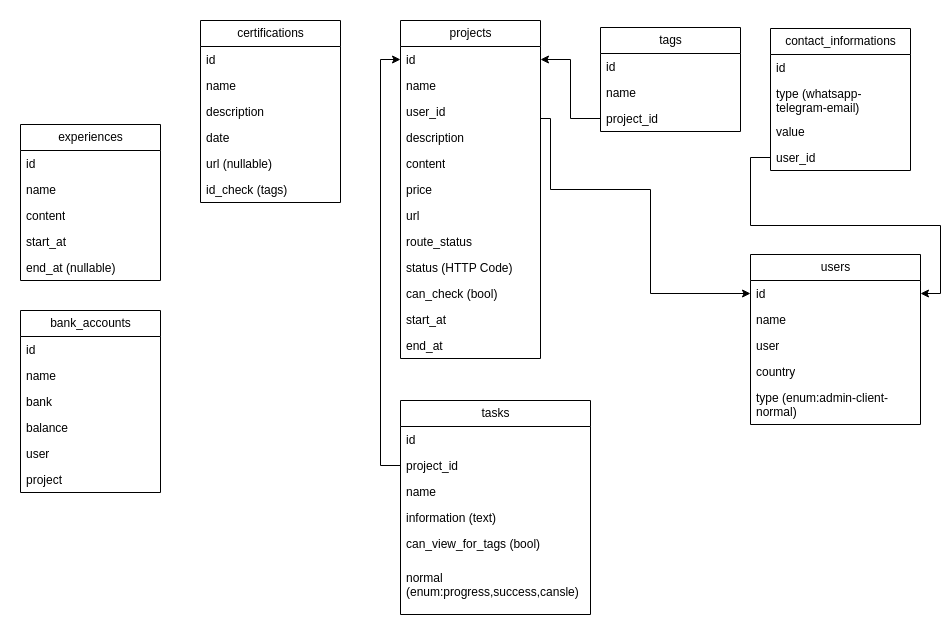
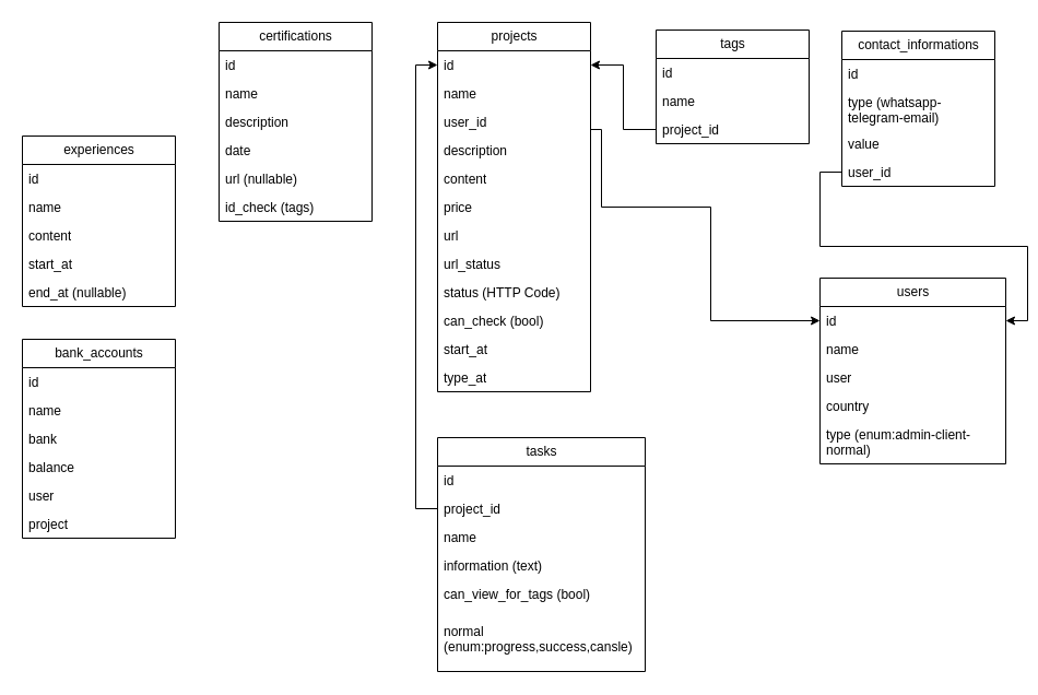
  <mxCell id="0" />
  <mxCell id="1" parent="0" />
  <mxCell id="2" value="users" style="swimlane;fontStyle=0;childLayout=stackLayout;horizontal=1;startSize=26;fillColor=none;horizontalStack=0;resizeParent=1;resizeParentMax=0;resizeLast=0;collapsible=1;marginBottom=0;html=1;" parent="1" vertex="1"><mxGeometry x="750" y="254" width="170" height="170" as="geometry"><mxRectangle x="910" y="444" width="70" height="30" as="alternateBounds" /></mxGeometry></mxCell>
  <mxCell id="3" value="id" style="text;strokeColor=none;fillColor=none;align=left;verticalAlign=top;spacingLeft=4;spacingRight=4;overflow=hidden;rotatable=0;points=[[0,0.5],[1,0.5]];portConstraint=eastwest;whiteSpace=wrap;html=1;" parent="2" vertex="1"><mxGeometry y="26" width="170" height="26" as="geometry" /></mxCell>
  <mxCell id="4" value="name&lt;span style=&quot;white-space: pre;&quot;&gt;&#09;&lt;/span&gt;" style="text;strokeColor=none;fillColor=none;align=left;verticalAlign=top;spacingLeft=4;spacingRight=4;overflow=hidden;rotatable=0;points=[[0,0.5],[1,0.5]];portConstraint=eastwest;whiteSpace=wrap;html=1;" parent="2" vertex="1"><mxGeometry y="52" width="170" height="26" as="geometry" /></mxCell>
  <mxCell id="5" value="user" style="text;strokeColor=none;fillColor=none;align=left;verticalAlign=top;spacingLeft=4;spacingRight=4;overflow=hidden;rotatable=0;points=[[0,0.5],[1,0.5]];portConstraint=eastwest;whiteSpace=wrap;html=1;" parent="2" vertex="1"><mxGeometry y="78" width="170" height="26" as="geometry" /></mxCell>
  <mxCell id="6" value="country" style="text;strokeColor=none;fillColor=none;align=left;verticalAlign=top;spacingLeft=4;spacingRight=4;overflow=hidden;rotatable=0;points=[[0,0.5],[1,0.5]];portConstraint=eastwest;whiteSpace=wrap;html=1;" vertex="1" parent="2"><mxGeometry y="104" width="170" height="26" as="geometry" /></mxCell>
  <mxCell id="7" value="type (enum:admin-client-normal)" style="text;strokeColor=none;fillColor=none;align=left;verticalAlign=top;spacingLeft=4;spacingRight=4;overflow=hidden;rotatable=0;points=[[0,0.5],[1,0.5]];portConstraint=eastwest;whiteSpace=wrap;html=1;" vertex="1" parent="2"><mxGeometry y="130" width="170" height="40" as="geometry" /></mxCell>
  <mxCell id="8" value="projects" style="swimlane;fontStyle=0;childLayout=stackLayout;horizontal=1;startSize=26;fillColor=none;horizontalStack=0;resizeParent=1;resizeParentMax=0;resizeLast=0;collapsible=1;marginBottom=0;html=1;" parent="1" vertex="1"><mxGeometry x="400" y="20" width="140" height="338" as="geometry" /></mxCell>
  <mxCell id="9" value="id" style="text;strokeColor=none;fillColor=none;align=left;verticalAlign=top;spacingLeft=4;spacingRight=4;overflow=hidden;rotatable=0;points=[[0,0.5],[1,0.5]];portConstraint=eastwest;whiteSpace=wrap;html=1;" parent="8" vertex="1"><mxGeometry y="26" width="140" height="26" as="geometry" /></mxCell>
  <mxCell id="10" value="name&lt;span style=&quot;white-space: pre;&quot;&gt;&#09;&lt;/span&gt;" style="text;strokeColor=none;fillColor=none;align=left;verticalAlign=top;spacingLeft=4;spacingRight=4;overflow=hidden;rotatable=0;points=[[0,0.5],[1,0.5]];portConstraint=eastwest;whiteSpace=wrap;html=1;" parent="8" vertex="1"><mxGeometry y="52" width="140" height="26" as="geometry" /></mxCell>
  <mxCell id="11" value="user_id" style="text;strokeColor=none;fillColor=none;align=left;verticalAlign=top;spacingLeft=4;spacingRight=4;overflow=hidden;rotatable=0;points=[[0,0.5],[1,0.5]];portConstraint=eastwest;whiteSpace=wrap;html=1;" parent="8" vertex="1"><mxGeometry y="78" width="140" height="26" as="geometry" /></mxCell>
  <mxCell id="12" value="description" style="text;strokeColor=none;fillColor=none;align=left;verticalAlign=top;spacingLeft=4;spacingRight=4;overflow=hidden;rotatable=0;points=[[0,0.5],[1,0.5]];portConstraint=eastwest;whiteSpace=wrap;html=1;" parent="8" vertex="1"><mxGeometry y="104" width="140" height="26" as="geometry" /></mxCell>
  <mxCell id="13" value="content" style="text;strokeColor=none;fillColor=none;align=left;verticalAlign=top;spacingLeft=4;spacingRight=4;overflow=hidden;rotatable=0;points=[[0,0.5],[1,0.5]];portConstraint=eastwest;whiteSpace=wrap;html=1;" vertex="1" parent="8"><mxGeometry y="130" width="140" height="26" as="geometry" /></mxCell>
  <mxCell id="14" value="price" style="text;strokeColor=none;fillColor=none;align=left;verticalAlign=top;spacingLeft=4;spacingRight=4;overflow=hidden;rotatable=0;points=[[0,0.5],[1,0.5]];portConstraint=eastwest;whiteSpace=wrap;html=1;" parent="8" vertex="1"><mxGeometry y="156" width="140" height="26" as="geometry" /></mxCell>
  <mxCell id="15" value="url" style="text;strokeColor=none;fillColor=none;align=left;verticalAlign=top;spacingLeft=4;spacingRight=4;overflow=hidden;rotatable=0;points=[[0,0.5],[1,0.5]];portConstraint=eastwest;whiteSpace=wrap;html=1;" parent="8" vertex="1"><mxGeometry y="182" width="140" height="26" as="geometry" /></mxCell>
- <mxCell id="16" value="route_status" style="text;strokeColor=none;fillColor=none;align=left;verticalAlign=top;spacingLeft=4;spacingRight=4;overflow=hidden;rotatable=0;points=[[0,0.5],[1,0.5]];portConstraint=eastwest;whiteSpace=wrap;html=1;" parent="8" vertex="1"><mxGeometry y="208" width="140" height="26" as="geometry" /></mxCell>
+ <mxCell id="16" value="url_status" style="text;strokeColor=none;fillColor=none;align=left;verticalAlign=top;spacingLeft=4;spacingRight=4;overflow=hidden;rotatable=0;points=[[0,0.5],[1,0.5]];portConstraint=eastwest;whiteSpace=wrap;html=1;" parent="8" vertex="1"><mxGeometry y="208" width="140" height="26" as="geometry" /></mxCell>
  <mxCell id="17" value="status (HTTP Code)" style="text;strokeColor=none;fillColor=none;align=left;verticalAlign=top;spacingLeft=4;spacingRight=4;overflow=hidden;rotatable=0;points=[[0,0.5],[1,0.5]];portConstraint=eastwest;whiteSpace=wrap;html=1;" parent="8" vertex="1"><mxGeometry y="234" width="140" height="26" as="geometry" /></mxCell>
  <mxCell id="18" value="can_check (bool)" style="text;strokeColor=none;fillColor=none;align=left;verticalAlign=top;spacingLeft=4;spacingRight=4;overflow=hidden;rotatable=0;points=[[0,0.5],[1,0.5]];portConstraint=eastwest;whiteSpace=wrap;html=1;" parent="8" vertex="1"><mxGeometry y="260" width="140" height="26" as="geometry" /></mxCell>
  <mxCell id="19" value="start_at" style="text;strokeColor=none;fillColor=none;align=left;verticalAlign=top;spacingLeft=4;spacingRight=4;overflow=hidden;rotatable=0;points=[[0,0.5],[1,0.5]];portConstraint=eastwest;whiteSpace=wrap;html=1;" parent="8" vertex="1"><mxGeometry y="286" width="140" height="26" as="geometry" /></mxCell>
- <mxCell id="20" value="end_at" style="text;strokeColor=none;fillColor=none;align=left;verticalAlign=top;spacingLeft=4;spacingRight=4;overflow=hidden;rotatable=0;points=[[0,0.5],[1,0.5]];portConstraint=eastwest;whiteSpace=wrap;html=1;" parent="8" vertex="1"><mxGeometry y="312" width="140" height="26" as="geometry" /></mxCell>
+ <mxCell id="20" value="type_at" style="text;strokeColor=none;fillColor=none;align=left;verticalAlign=top;spacingLeft=4;spacingRight=4;overflow=hidden;rotatable=0;points=[[0,0.5],[1,0.5]];portConstraint=eastwest;whiteSpace=wrap;html=1;" parent="8" vertex="1"><mxGeometry y="312" width="140" height="26" as="geometry" /></mxCell>
  <mxCell id="21" value="tags" style="swimlane;fontStyle=0;childLayout=stackLayout;horizontal=1;startSize=26;fillColor=none;horizontalStack=0;resizeParent=1;resizeParentMax=0;resizeLast=0;collapsible=1;marginBottom=0;html=1;" parent="1" vertex="1"><mxGeometry x="600" y="27" width="140" height="104" as="geometry" /></mxCell>
  <mxCell id="22" value="id" style="text;strokeColor=none;fillColor=none;align=left;verticalAlign=top;spacingLeft=4;spacingRight=4;overflow=hidden;rotatable=0;points=[[0,0.5],[1,0.5]];portConstraint=eastwest;whiteSpace=wrap;html=1;" parent="21" vertex="1"><mxGeometry y="26" width="140" height="26" as="geometry" /></mxCell>
  <mxCell id="23" value="name" style="text;strokeColor=none;fillColor=none;align=left;verticalAlign=top;spacingLeft=4;spacingRight=4;overflow=hidden;rotatable=0;points=[[0,0.5],[1,0.5]];portConstraint=eastwest;whiteSpace=wrap;html=1;" parent="21" vertex="1"><mxGeometry y="52" width="140" height="26" as="geometry" /></mxCell>
  <mxCell id="24" value="project_id" style="text;strokeColor=none;fillColor=none;align=left;verticalAlign=top;spacingLeft=4;spacingRight=4;overflow=hidden;rotatable=0;points=[[0,0.5],[1,0.5]];portConstraint=eastwest;whiteSpace=wrap;html=1;" parent="21" vertex="1"><mxGeometry y="78" width="140" height="26" as="geometry" /></mxCell>
  <mxCell id="25" value="&lt;span style=&quot;text-align: left; text-wrap-mode: wrap;&quot;&gt;contact_informations&lt;/span&gt;" style="swimlane;fontStyle=0;childLayout=stackLayout;horizontal=1;startSize=26;fillColor=none;horizontalStack=0;resizeParent=1;resizeParentMax=0;resizeLast=0;collapsible=1;marginBottom=0;html=1;" parent="1" vertex="1"><mxGeometry x="770" y="28" width="140" height="142" as="geometry" /></mxCell>
  <mxCell id="26" value="id" style="text;strokeColor=none;fillColor=none;align=left;verticalAlign=top;spacingLeft=4;spacingRight=4;overflow=hidden;rotatable=0;points=[[0,0.5],[1,0.5]];portConstraint=eastwest;whiteSpace=wrap;html=1;" parent="25" vertex="1"><mxGeometry y="26" width="140" height="26" as="geometry" /></mxCell>
  <mxCell id="27" value="type (whatsapp-telegram-email)" style="text;strokeColor=none;fillColor=none;align=left;verticalAlign=top;spacingLeft=4;spacingRight=4;overflow=hidden;rotatable=0;points=[[0,0.5],[1,0.5]];portConstraint=eastwest;whiteSpace=wrap;html=1;" parent="25" vertex="1"><mxGeometry y="52" width="140" height="38" as="geometry" /></mxCell>
  <mxCell id="28" value="value" style="text;strokeColor=none;fillColor=none;align=left;verticalAlign=top;spacingLeft=4;spacingRight=4;overflow=hidden;rotatable=0;points=[[0,0.5],[1,0.5]];portConstraint=eastwest;whiteSpace=wrap;html=1;" parent="25" vertex="1"><mxGeometry y="90" width="140" height="26" as="geometry" /></mxCell>
  <mxCell id="29" value="user_id" style="text;strokeColor=none;fillColor=none;align=left;verticalAlign=top;spacingLeft=4;spacingRight=4;overflow=hidden;rotatable=0;points=[[0,0.5],[1,0.5]];portConstraint=eastwest;whiteSpace=wrap;html=1;" parent="25" vertex="1"><mxGeometry y="116" width="140" height="26" as="geometry" /></mxCell>
  <mxCell id="30" style="edgeStyle=orthogonalEdgeStyle;rounded=0;orthogonalLoop=1;jettySize=auto;html=1;" parent="1" source="29" target="3" edge="1"><mxGeometry relative="1" as="geometry"><mxPoint x="710" y="189" as="targetPoint" /></mxGeometry></mxCell>
  <mxCell id="31" value="tasks" style="swimlane;fontStyle=0;childLayout=stackLayout;horizontal=1;startSize=26;fillColor=none;horizontalStack=0;resizeParent=1;resizeParentMax=0;resizeLast=0;collapsible=1;marginBottom=0;html=1;" parent="1" vertex="1"><mxGeometry x="400" y="400" width="190" height="214" as="geometry" /></mxCell>
  <mxCell id="32" value="id" style="text;strokeColor=none;fillColor=none;align=left;verticalAlign=top;spacingLeft=4;spacingRight=4;overflow=hidden;rotatable=0;points=[[0,0.5],[1,0.5]];portConstraint=eastwest;whiteSpace=wrap;html=1;" parent="31" vertex="1"><mxGeometry y="26" width="190" height="26" as="geometry" /></mxCell>
  <mxCell id="33" value="project_id" style="text;strokeColor=none;fillColor=none;align=left;verticalAlign=top;spacingLeft=4;spacingRight=4;overflow=hidden;rotatable=0;points=[[0,0.5],[1,0.5]];portConstraint=eastwest;whiteSpace=wrap;html=1;" parent="31" vertex="1"><mxGeometry y="52" width="190" height="26" as="geometry" /></mxCell>
  <mxCell id="34" value="name" style="text;strokeColor=none;fillColor=none;align=left;verticalAlign=top;spacingLeft=4;spacingRight=4;overflow=hidden;rotatable=0;points=[[0,0.5],[1,0.5]];portConstraint=eastwest;whiteSpace=wrap;html=1;" parent="31" vertex="1"><mxGeometry y="78" width="190" height="26" as="geometry" /></mxCell>
  <mxCell id="35" value="information (text)" style="text;strokeColor=none;fillColor=none;align=left;verticalAlign=top;spacingLeft=4;spacingRight=4;overflow=hidden;rotatable=0;points=[[0,0.5],[1,0.5]];portConstraint=eastwest;whiteSpace=wrap;html=1;" parent="31" vertex="1"><mxGeometry y="104" width="190" height="26" as="geometry" /></mxCell>
  <mxCell id="36" value="can_view_for_tags (bool)" style="text;strokeColor=none;fillColor=none;align=left;verticalAlign=top;spacingLeft=4;spacingRight=4;overflow=hidden;rotatable=0;points=[[0,0.5],[1,0.5]];portConstraint=eastwest;whiteSpace=wrap;html=1;" parent="31" vertex="1"><mxGeometry y="130" width="190" height="34" as="geometry" /></mxCell>
  <mxCell id="37" value="normal (enum:progress,success,cansle)" style="text;strokeColor=none;fillColor=none;align=left;verticalAlign=top;spacingLeft=4;spacingRight=4;overflow=hidden;rotatable=0;points=[[0,0.5],[1,0.5]];portConstraint=eastwest;whiteSpace=wrap;html=1;" parent="31" vertex="1"><mxGeometry y="164" width="190" height="50" as="geometry" /></mxCell>
  <mxCell id="38" style="edgeStyle=orthogonalEdgeStyle;rounded=0;orthogonalLoop=1;jettySize=auto;html=1;entryX=0;entryY=0.5;entryDx=0;entryDy=0;" parent="1" source="11" target="3" edge="1"><mxGeometry relative="1" as="geometry"><Array as="points"><mxPoint x="550" y="118" /><mxPoint x="550" y="189" /><mxPoint x="650" y="189" /><mxPoint x="650" y="293" /></Array><mxPoint x="570" y="189" as="targetPoint" /></mxGeometry></mxCell>
  <mxCell id="39" style="edgeStyle=orthogonalEdgeStyle;rounded=0;orthogonalLoop=1;jettySize=auto;html=1;entryX=0;entryY=0.5;entryDx=0;entryDy=0;" parent="1" source="33" target="9" edge="1"><mxGeometry relative="1" as="geometry" /></mxCell>
  <mxCell id="40" value="experiences" style="swimlane;fontStyle=0;childLayout=stackLayout;horizontal=1;startSize=26;fillColor=none;horizontalStack=0;resizeParent=1;resizeParentMax=0;resizeLast=0;collapsible=1;marginBottom=0;html=1;" parent="1" vertex="1"><mxGeometry x="20" y="124" width="140" height="156" as="geometry" /></mxCell>
  <mxCell id="41" value="id" style="text;strokeColor=none;fillColor=none;align=left;verticalAlign=top;spacingLeft=4;spacingRight=4;overflow=hidden;rotatable=0;points=[[0,0.5],[1,0.5]];portConstraint=eastwest;whiteSpace=wrap;html=1;" parent="40" vertex="1"><mxGeometry y="26" width="140" height="26" as="geometry" /></mxCell>
  <mxCell id="42" value="name" style="text;strokeColor=none;fillColor=none;align=left;verticalAlign=top;spacingLeft=4;spacingRight=4;overflow=hidden;rotatable=0;points=[[0,0.5],[1,0.5]];portConstraint=eastwest;whiteSpace=wrap;html=1;" parent="40" vertex="1"><mxGeometry y="52" width="140" height="26" as="geometry" /></mxCell>
  <mxCell id="43" value="content" style="text;strokeColor=none;fillColor=none;align=left;verticalAlign=top;spacingLeft=4;spacingRight=4;overflow=hidden;rotatable=0;points=[[0,0.5],[1,0.5]];portConstraint=eastwest;whiteSpace=wrap;html=1;" parent="40" vertex="1"><mxGeometry y="78" width="140" height="26" as="geometry" /></mxCell>
  <mxCell id="44" value="start_at" style="text;strokeColor=none;fillColor=none;align=left;verticalAlign=top;spacingLeft=4;spacingRight=4;overflow=hidden;rotatable=0;points=[[0,0.5],[1,0.5]];portConstraint=eastwest;whiteSpace=wrap;html=1;" parent="40" vertex="1"><mxGeometry y="104" width="140" height="26" as="geometry" /></mxCell>
  <mxCell id="45" value="end_at (nullable)" style="text;strokeColor=none;fillColor=none;align=left;verticalAlign=top;spacingLeft=4;spacingRight=4;overflow=hidden;rotatable=0;points=[[0,0.5],[1,0.5]];portConstraint=eastwest;whiteSpace=wrap;html=1;" parent="40" vertex="1"><mxGeometry y="130" width="140" height="26" as="geometry" /></mxCell>
  <mxCell id="46" value="certifications" style="swimlane;fontStyle=0;childLayout=stackLayout;horizontal=1;startSize=26;fillColor=none;horizontalStack=0;resizeParent=1;resizeParentMax=0;resizeLast=0;collapsible=1;marginBottom=0;html=1;" parent="1" vertex="1"><mxGeometry x="200" y="20" width="140" height="182" as="geometry" /></mxCell>
  <mxCell id="47" value="id" style="text;strokeColor=none;fillColor=none;align=left;verticalAlign=top;spacingLeft=4;spacingRight=4;overflow=hidden;rotatable=0;points=[[0,0.5],[1,0.5]];portConstraint=eastwest;whiteSpace=wrap;html=1;" parent="46" vertex="1"><mxGeometry y="26" width="140" height="26" as="geometry" /></mxCell>
  <mxCell id="48" value="name&lt;span style=&quot;white-space: pre;&quot;&gt;&#09;&lt;/span&gt;" style="text;strokeColor=none;fillColor=none;align=left;verticalAlign=top;spacingLeft=4;spacingRight=4;overflow=hidden;rotatable=0;points=[[0,0.5],[1,0.5]];portConstraint=eastwest;whiteSpace=wrap;html=1;" parent="46" vertex="1"><mxGeometry y="52" width="140" height="26" as="geometry" /></mxCell>
  <mxCell id="49" value="description" style="text;strokeColor=none;fillColor=none;align=left;verticalAlign=top;spacingLeft=4;spacingRight=4;overflow=hidden;rotatable=0;points=[[0,0.5],[1,0.5]];portConstraint=eastwest;whiteSpace=wrap;html=1;" parent="46" vertex="1"><mxGeometry y="78" width="140" height="26" as="geometry" /></mxCell>
  <mxCell id="50" value="date" style="text;strokeColor=none;fillColor=none;align=left;verticalAlign=top;spacingLeft=4;spacingRight=4;overflow=hidden;rotatable=0;points=[[0,0.5],[1,0.5]];portConstraint=eastwest;whiteSpace=wrap;html=1;" parent="46" vertex="1"><mxGeometry y="104" width="140" height="26" as="geometry" /></mxCell>
  <mxCell id="51" value="url (nullable)" style="text;strokeColor=none;fillColor=none;align=left;verticalAlign=top;spacingLeft=4;spacingRight=4;overflow=hidden;rotatable=0;points=[[0,0.5],[1,0.5]];portConstraint=eastwest;whiteSpace=wrap;html=1;" parent="46" vertex="1"><mxGeometry y="130" width="140" height="26" as="geometry" /></mxCell>
  <mxCell id="52" value="id_check (tags)" style="text;strokeColor=none;fillColor=none;align=left;verticalAlign=top;spacingLeft=4;spacingRight=4;overflow=hidden;rotatable=0;points=[[0,0.5],[1,0.5]];portConstraint=eastwest;whiteSpace=wrap;html=1;" parent="46" vertex="1"><mxGeometry y="156" width="140" height="26" as="geometry" /></mxCell>
  <mxCell id="53" style="edgeStyle=orthogonalEdgeStyle;rounded=0;orthogonalLoop=1;jettySize=auto;html=1;" parent="1" source="24" target="9" edge="1"><mxGeometry relative="1" as="geometry" /></mxCell>
  <mxCell id="54" value="bank_accounts" style="swimlane;fontStyle=0;childLayout=stackLayout;horizontal=1;startSize=26;fillColor=none;horizontalStack=0;resizeParent=1;resizeParentMax=0;resizeLast=0;collapsible=1;marginBottom=0;html=1;" parent="1" vertex="1"><mxGeometry x="20" y="310" width="140" height="182" as="geometry" /></mxCell>
  <mxCell id="55" value="id" style="text;strokeColor=none;fillColor=none;align=left;verticalAlign=top;spacingLeft=4;spacingRight=4;overflow=hidden;rotatable=0;points=[[0,0.5],[1,0.5]];portConstraint=eastwest;whiteSpace=wrap;html=1;" parent="54" vertex="1"><mxGeometry y="26" width="140" height="26" as="geometry" /></mxCell>
  <mxCell id="56" value="name" style="text;strokeColor=none;fillColor=none;align=left;verticalAlign=top;spacingLeft=4;spacingRight=4;overflow=hidden;rotatable=0;points=[[0,0.5],[1,0.5]];portConstraint=eastwest;whiteSpace=wrap;html=1;" parent="54" vertex="1"><mxGeometry y="52" width="140" height="26" as="geometry" /></mxCell>
  <mxCell id="57" value="bank" style="text;strokeColor=none;fillColor=none;align=left;verticalAlign=top;spacingLeft=4;spacingRight=4;overflow=hidden;rotatable=0;points=[[0,0.5],[1,0.5]];portConstraint=eastwest;whiteSpace=wrap;html=1;" parent="54" vertex="1"><mxGeometry y="78" width="140" height="26" as="geometry" /></mxCell>
  <mxCell id="58" value="balance" style="text;strokeColor=none;fillColor=none;align=left;verticalAlign=top;spacingLeft=4;spacingRight=4;overflow=hidden;rotatable=0;points=[[0,0.5],[1,0.5]];portConstraint=eastwest;whiteSpace=wrap;html=1;" vertex="1" parent="54"><mxGeometry y="104" width="140" height="26" as="geometry" /></mxCell>
  <mxCell id="59" value="user" style="text;strokeColor=none;fillColor=none;align=left;verticalAlign=top;spacingLeft=4;spacingRight=4;overflow=hidden;rotatable=0;points=[[0,0.5],[1,0.5]];portConstraint=eastwest;whiteSpace=wrap;html=1;" parent="54" vertex="1"><mxGeometry y="130" width="140" height="26" as="geometry" /></mxCell>
  <mxCell id="60" value="project" style="text;strokeColor=none;fillColor=none;align=left;verticalAlign=top;spacingLeft=4;spacingRight=4;overflow=hidden;rotatable=0;points=[[0,0.5],[1,0.5]];portConstraint=eastwest;whiteSpace=wrap;html=1;" parent="54" vertex="1"><mxGeometry y="156" width="140" height="26" as="geometry" /></mxCell>
